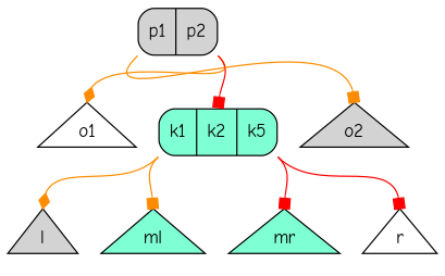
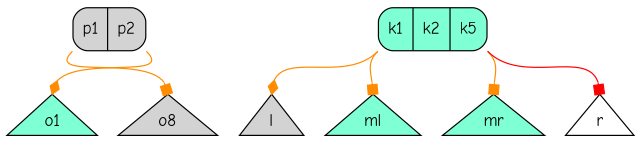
  digraph {
    fontname="Comic Neue"
    node [fillcolor=lightgrey fontname="Comic Neue" ordering=out shape=triangle style=filled]
    edge [arrowhead=box color=darkorange fontname="Comic Neue" headport=n tailport=se]
    n1 [label="<f1> p1|<f2> p2" shape=Mrecord]
-   o1 [fillcolor=white]
+   o1 [fillcolor=aquamarine]
    n3 [fillcolor=aquamarine label="<f1> k1|<f2> k2| <f3> k5" shape=Mrecord]
-   o2
+   o2 [label=o8]
    l
    ml [fillcolor=aquamarine]
    mr [fillcolor=aquamarine]
    r [fillcolor=white]
    n1 -> o1 [arrowhead=diamond]
-   n1 -> n3 [color=red]
    n1 -> o2 [tailport=sw]
    n3 -> l [arrowhead=diamond tailport=sw]
    n3 -> ml [tailport=sw]
-   n3 -> mr [color=red]
+   n3 -> mr
    n3 -> r [color=red]
  }
